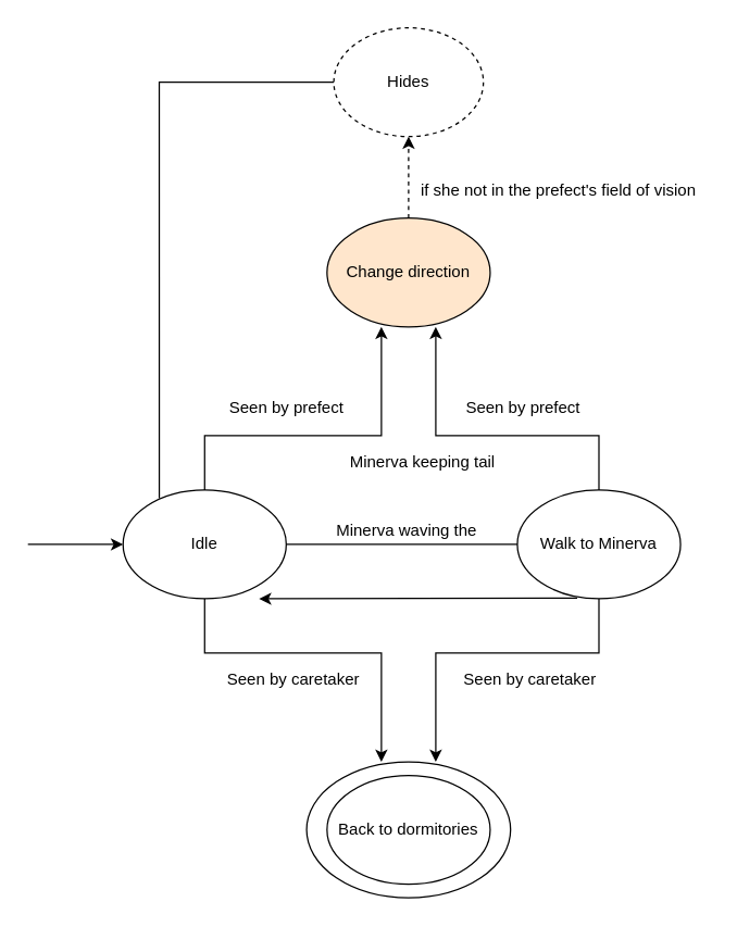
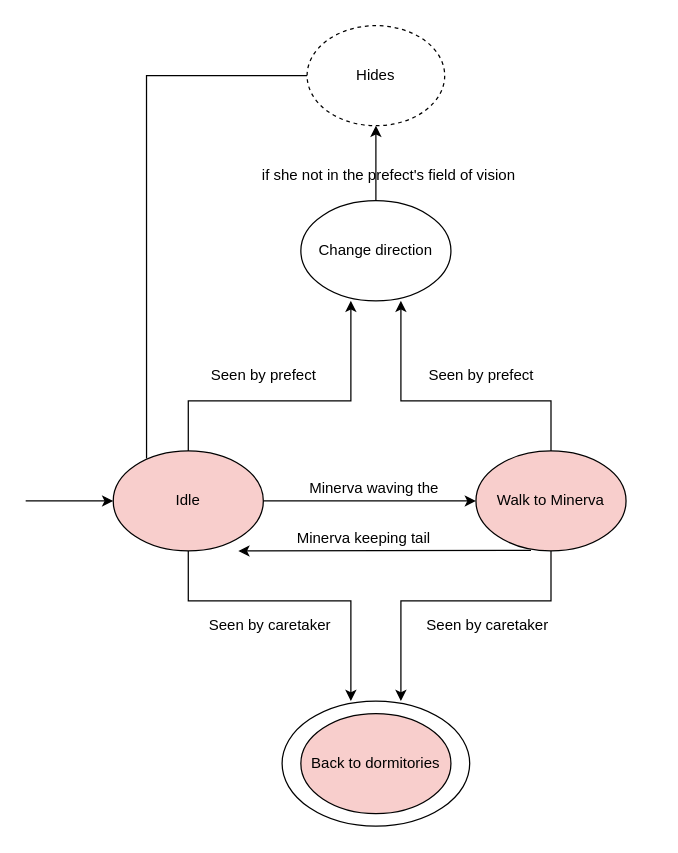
  <mxCell id="0" />
  <mxCell id="1" parent="0" />
  <mxCell id="2" value="" style="ellipse;whiteSpace=wrap;html=1;" vertex="1" parent="1"><mxGeometry x="225" y="560" width="150" height="100" as="geometry" /></mxCell>
- <mxCell id="3" value="" style="edgeStyle=orthogonalEdgeStyle;rounded=0;orthogonalLoop=1;jettySize=auto;html=1;endArrow=none;" edge="1" parent="1" source="6" target="10"><mxGeometry relative="1" as="geometry" /></mxCell>
+ <mxCell id="3" value="" style="edgeStyle=orthogonalEdgeStyle;rounded=0;orthogonalLoop=1;jettySize=auto;html=1;" edge="1" parent="1" source="6" target="10"><mxGeometry relative="1" as="geometry" /></mxCell>
  <mxCell id="4" style="edgeStyle=orthogonalEdgeStyle;rounded=0;orthogonalLoop=1;jettySize=auto;html=1;" edge="1" parent="1" source="6"><mxGeometry relative="1" as="geometry"><mxPoint x="280" y="560" as="targetPoint" /><Array as="points"><mxPoint x="150" y="480" /><mxPoint x="280" y="480" /></Array></mxGeometry></mxCell>
  <mxCell id="5" style="edgeStyle=orthogonalEdgeStyle;rounded=0;orthogonalLoop=1;jettySize=auto;html=1;" edge="1" parent="1" source="6"><mxGeometry relative="1" as="geometry"><mxPoint x="280" y="240" as="targetPoint" /><Array as="points"><mxPoint x="150" y="320" /><mxPoint x="280" y="320" /></Array></mxGeometry></mxCell>
- <mxCell id="6" value="Idle" style="ellipse;whiteSpace=wrap;html=1;" vertex="1" parent="1"><mxGeometry x="90" y="360" width="120" height="80" as="geometry" /></mxCell>
+ <mxCell id="6" value="Idle" style="ellipse;whiteSpace=wrap;html=1;fillColor=#f8cecc;" vertex="1" parent="1"><mxGeometry x="90" y="360" width="120" height="80" as="geometry" /></mxCell>
  <mxCell id="7" value="" style="endArrow=classic;html=1;entryX=0;entryY=0.5;entryDx=0;entryDy=0;" edge="1" parent="1" target="6"><mxGeometry width="50" height="50" relative="1" as="geometry"><mxPoint x="20" y="400" as="sourcePoint" /><mxPoint x="58" y="400" as="targetPoint" /></mxGeometry></mxCell>
  <mxCell id="8" style="edgeStyle=orthogonalEdgeStyle;rounded=0;orthogonalLoop=1;jettySize=auto;html=1;" edge="1" parent="1" source="10"><mxGeometry relative="1" as="geometry"><mxPoint x="320" y="560" as="targetPoint" /><Array as="points"><mxPoint x="440" y="480" /><mxPoint x="320" y="480" /><mxPoint x="320" y="520" /></Array></mxGeometry></mxCell>
  <mxCell id="9" style="edgeStyle=orthogonalEdgeStyle;rounded=0;orthogonalLoop=1;jettySize=auto;html=1;" edge="1" parent="1" source="10"><mxGeometry relative="1" as="geometry"><mxPoint x="320" y="240" as="targetPoint" /><Array as="points"><mxPoint x="440" y="320" /><mxPoint x="320" y="320" /></Array></mxGeometry></mxCell>
- <mxCell id="10" value="Walk to Minerva" style="ellipse;whiteSpace=wrap;html=1;" vertex="1" parent="1"><mxGeometry x="380" y="360" width="120" height="80" as="geometry" /></mxCell>
+ <mxCell id="10" value="Walk to Minerva" style="ellipse;whiteSpace=wrap;html=1;fillColor=#f8cecc;" vertex="1" parent="1"><mxGeometry x="380" y="360" width="120" height="80" as="geometry" /></mxCell>
  <mxCell id="11" value="Minerva waving the&amp;nbsp;" style="text;html=1;align=center;verticalAlign=middle;resizable=0;points=[];autosize=1;" vertex="1" parent="1"><mxGeometry x="240" y="380" width="120" height="20" as="geometry" /></mxCell>
  <mxCell id="12" value="" style="endArrow=classic;html=1;" edge="1" parent="1"><mxGeometry width="50" height="50" relative="1" as="geometry"><mxPoint x="424" y="439.6" as="sourcePoint" /><mxPoint x="190" y="440" as="targetPoint" /></mxGeometry></mxCell>
- <mxCell id="13" value="Minerva keeping tail" style="text;html=1;align=center;verticalAlign=middle;resizable=0;points=[];autosize=1;" vertex="1" parent="1"><mxGeometry x="250" y="330" width="120" height="20" as="geometry" /></mxCell>
+ <mxCell id="13" value="Minerva keeping tail" style="text;html=1;align=center;verticalAlign=middle;resizable=0;points=[];autosize=1;" vertex="1" parent="1"><mxGeometry x="230" y="420" width="120" height="20" as="geometry" /></mxCell>
  <mxCell id="14" value="Seen by caretaker" style="text;html=1;align=center;verticalAlign=middle;resizable=0;points=[];autosize=1;" vertex="1" parent="1"><mxGeometry x="160" y="490" width="110" height="20" as="geometry" /></mxCell>
  <mxCell id="15" value="Seen by caretaker" style="text;html=1;align=center;verticalAlign=middle;resizable=0;points=[];autosize=1;" vertex="1" parent="1"><mxGeometry x="334" y="490" width="110" height="20" as="geometry" /></mxCell>
  <mxCell id="16" value="Seen by prefect" style="text;html=1;align=center;verticalAlign=middle;resizable=0;points=[];autosize=1;" vertex="1" parent="1"><mxGeometry x="160" y="290" width="100" height="20" as="geometry" /></mxCell>
  <mxCell id="17" value="Seen by prefect" style="text;html=1;align=center;verticalAlign=middle;resizable=0;points=[];autosize=1;" vertex="1" parent="1"><mxGeometry x="334" y="290" width="100" height="20" as="geometry" /></mxCell>
- <mxCell id="18" value="Back to dormitories" style="ellipse;whiteSpace=wrap;html=1;" vertex="1" parent="1"><mxGeometry x="240" y="570" width="120" height="80" as="geometry" /></mxCell>
- <mxCell id="19" value="" style="edgeStyle=orthogonalEdgeStyle;rounded=0;orthogonalLoop=1;jettySize=auto;html=1;dashed=1;" edge="1" parent="1" source="20" target="22"><mxGeometry relative="1" as="geometry" /></mxCell>
- <mxCell id="20" value="Change direction" style="ellipse;whiteSpace=wrap;html=1;fillColor=#ffe6cc;" vertex="1" parent="1"><mxGeometry x="240" y="160" width="120" height="80" as="geometry" /></mxCell>
+ <mxCell id="18" value="Back to dormitories" style="ellipse;whiteSpace=wrap;html=1;fillColor=#f8cecc;" vertex="1" parent="1"><mxGeometry x="240" y="570" width="120" height="80" as="geometry" /></mxCell>
+ <mxCell id="19" value="" style="edgeStyle=orthogonalEdgeStyle;rounded=0;orthogonalLoop=1;jettySize=auto;html=1;" edge="1" parent="1" source="20" target="22"><mxGeometry relative="1" as="geometry" /></mxCell>
+ <mxCell id="20" value="Change direction" style="ellipse;whiteSpace=wrap;html=1;" vertex="1" parent="1"><mxGeometry x="240" y="160" width="120" height="80" as="geometry" /></mxCell>
  <mxCell id="21" style="edgeStyle=orthogonalEdgeStyle;rounded=0;orthogonalLoop=1;jettySize=auto;html=1;entryX=0.222;entryY=0.076;entryDx=0;entryDy=0;entryPerimeter=0;endArrow=none;" edge="1" parent="1" source="22" target="6"><mxGeometry relative="1" as="geometry"><mxPoint x="120" y="360" as="targetPoint" /></mxGeometry></mxCell>
  <mxCell id="22" value="Hides" style="ellipse;whiteSpace=wrap;html=1;dashed=1;" vertex="1" parent="1"><mxGeometry x="245" y="20" width="110" height="80" as="geometry" /></mxCell>
- <mxCell id="23" value="if she not in the prefect's field of vision" style="text;html=1;align=center;verticalAlign=middle;resizable=0;points=[];autosize=1;" vertex="1" parent="1"><mxGeometry x="300" y="130" width="220" height="20" as="geometry" /></mxCell>
+ <mxCell id="23" value="if she not in the prefect's field of vision" style="text;html=1;align=center;verticalAlign=middle;resizable=0;points=[];autosize=1;" vertex="1" parent="1"><mxGeometry x="200" y="130" width="220" height="20" as="geometry" /></mxCell>
